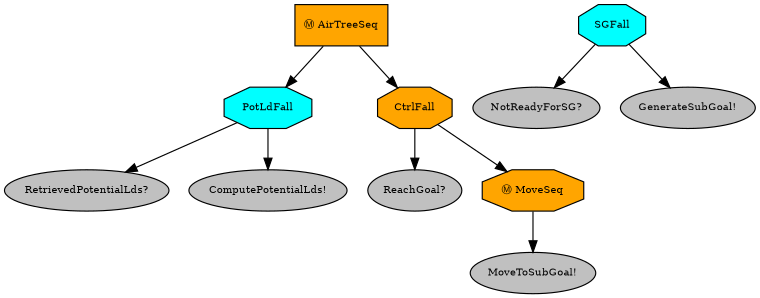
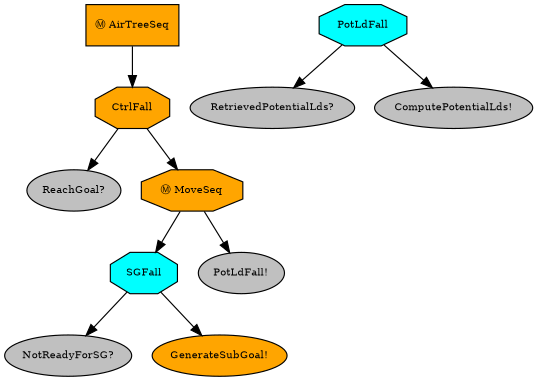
  digraph {
    fontname="times-roman"
    ordering=out
    node [fillcolor=gray fontcolor=black fontname="times-roman" fontsize=9 shape=ellipse style=filled]
    edge [fontname="times-roman"]
    n1 [fillcolor=orange label="Ⓜ AirTreeSeq" shape=box]
    n2 [fillcolor=cyan label=PotLdFall shape=octagon]
    n3 [fillcolor=orange label=CtrlFall shape=octagon]
    n4 [label="RetrievedPotentialLds?"]
    n5 [label="ComputePotentialLds!"]
    n6 [label="ReachGoal?"]
    n7 [fillcolor=orange label="Ⓜ MoveSeq" shape=octagon]
    n8 [fillcolor=cyan label=SGFall shape=octagon]
-   n9 [label="MoveToSubGoal!"]
+   n9 [label="PotLdFall!"]
    n10 [label="NotReadyForSG?"]
-   n11 [label="GenerateSubGoal!"]
-   n1 -> n2
+   n11 [fillcolor=orange label="GenerateSubGoal!"]
    n1 -> n3
    n2 -> n4
    n2 -> n5
    n3 -> n6
    n3 -> n7
+   n7 -> n8
    n7 -> n9
    n8 -> n10
    n8 -> n11
  }
